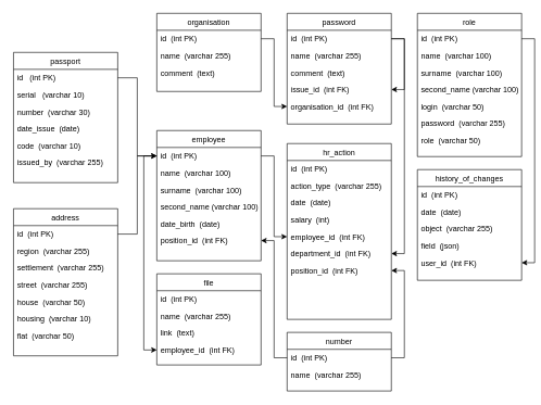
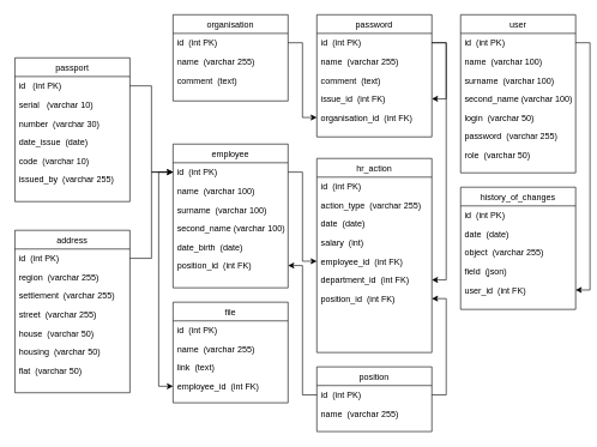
  <mxCell id="0" />
  <mxCell id="1" parent="0" />
  <mxCell id="2" value="organisation" style="swimlane;fontStyle=0;align=center;verticalAlign=top;childLayout=stackLayout;horizontal=1;startSize=26;horizontalStack=0;resizeParent=1;resizeLast=0;collapsible=1;marginBottom=0;rounded=0;shadow=0;strokeWidth=1;" parent="1" vertex="1"><mxGeometry x="240" y="20" width="160" height="120" as="geometry"><mxRectangle x="550" y="140" width="160" height="26" as="alternateBounds" /></mxGeometry></mxCell>
  <mxCell id="3" value="id  (int PK)" style="text;align=left;verticalAlign=top;spacingLeft=4;spacingRight=4;overflow=hidden;rotatable=0;points=[[0,0.5],[1,0.5]];portConstraint=eastwest;" parent="2" vertex="1"><mxGeometry y="26" width="160" height="26" as="geometry" /></mxCell>
  <mxCell id="4" value="name  (varchar 255)" style="text;align=left;verticalAlign=top;spacingLeft=4;spacingRight=4;overflow=hidden;rotatable=0;points=[[0,0.5],[1,0.5]];portConstraint=eastwest;rounded=0;shadow=0;html=0;" parent="2" vertex="1"><mxGeometry y="52" width="160" height="26" as="geometry" /></mxCell>
  <mxCell id="5" value="comment  (text)" style="text;align=left;verticalAlign=top;spacingLeft=4;spacingRight=4;overflow=hidden;rotatable=0;points=[[0,0.5],[1,0.5]];portConstraint=eastwest;rounded=0;shadow=0;html=0;" parent="2" vertex="1"><mxGeometry y="78" width="160" height="26" as="geometry" /></mxCell>
  <mxCell id="6" value="password" style="swimlane;fontStyle=0;align=center;verticalAlign=top;childLayout=stackLayout;horizontal=1;startSize=26;horizontalStack=0;resizeParent=1;resizeLast=0;collapsible=1;marginBottom=0;rounded=0;shadow=0;strokeWidth=1;" parent="1" vertex="1"><mxGeometry x="440" y="20" width="160" height="170" as="geometry"><mxRectangle x="550" y="140" width="160" height="26" as="alternateBounds" /></mxGeometry></mxCell>
  <mxCell id="7" style="edgeStyle=orthogonalEdgeStyle;rounded=0;orthogonalLoop=1;jettySize=auto;html=1;exitX=1;exitY=0.5;exitDx=0;exitDy=0;" parent="6" source="8" target="11" edge="1"><mxGeometry relative="1" as="geometry" /></mxCell>
  <mxCell id="8" value="id  (int PK)" style="text;align=left;verticalAlign=top;spacingLeft=4;spacingRight=4;overflow=hidden;rotatable=0;points=[[0,0.5],[1,0.5]];portConstraint=eastwest;" parent="6" vertex="1"><mxGeometry y="26" width="160" height="26" as="geometry" /></mxCell>
  <mxCell id="9" value="name  (varchar 255)" style="text;align=left;verticalAlign=top;spacingLeft=4;spacingRight=4;overflow=hidden;rotatable=0;points=[[0,0.5],[1,0.5]];portConstraint=eastwest;rounded=0;shadow=0;html=0;" parent="6" vertex="1"><mxGeometry y="52" width="160" height="26" as="geometry" /></mxCell>
  <mxCell id="10" value="comment  (text)" style="text;align=left;verticalAlign=top;spacingLeft=4;spacingRight=4;overflow=hidden;rotatable=0;points=[[0,0.5],[1,0.5]];portConstraint=eastwest;rounded=0;shadow=0;html=0;" parent="6" vertex="1"><mxGeometry y="78" width="160" height="26" as="geometry" /></mxCell>
  <mxCell id="11" value="issue_id  (int FK)" style="text;align=left;verticalAlign=top;spacingLeft=4;spacingRight=4;overflow=hidden;rotatable=0;points=[[0,0.5],[1,0.5]];portConstraint=eastwest;rounded=0;shadow=0;html=0;" parent="6" vertex="1"><mxGeometry y="104" width="160" height="26" as="geometry" /></mxCell>
  <mxCell id="12" value="organisation_id  (int FK)" style="text;align=left;verticalAlign=top;spacingLeft=4;spacingRight=4;overflow=hidden;rotatable=0;points=[[0,0.5],[1,0.5]];portConstraint=eastwest;rounded=0;shadow=0;html=0;" parent="6" vertex="1"><mxGeometry y="130" width="160" height="26" as="geometry" /></mxCell>
- <mxCell id="13" value="number" style="swimlane;fontStyle=0;align=center;verticalAlign=top;childLayout=stackLayout;horizontal=1;startSize=26;horizontalStack=0;resizeParent=1;resizeLast=0;collapsible=1;marginBottom=0;rounded=0;shadow=0;strokeWidth=1;" parent="1" vertex="1"><mxGeometry x="440" y="510" width="160" height="90" as="geometry"><mxRectangle x="550" y="140" width="160" height="26" as="alternateBounds" /></mxGeometry></mxCell>
+ <mxCell id="13" value="position" style="swimlane;fontStyle=0;align=center;verticalAlign=top;childLayout=stackLayout;horizontal=1;startSize=26;horizontalStack=0;resizeParent=1;resizeLast=0;collapsible=1;marginBottom=0;rounded=0;shadow=0;strokeWidth=1;" parent="1" vertex="1"><mxGeometry x="440" y="510" width="160" height="90" as="geometry"><mxRectangle x="550" y="140" width="160" height="26" as="alternateBounds" /></mxGeometry></mxCell>
  <mxCell id="14" value="id  (int PK)" style="text;align=left;verticalAlign=top;spacingLeft=4;spacingRight=4;overflow=hidden;rotatable=0;points=[[0,0.5],[1,0.5]];portConstraint=eastwest;" parent="13" vertex="1"><mxGeometry y="26" width="160" height="26" as="geometry" /></mxCell>
  <mxCell id="15" value="name  (varchar 255)" style="text;align=left;verticalAlign=top;spacingLeft=4;spacingRight=4;overflow=hidden;rotatable=0;points=[[0,0.5],[1,0.5]];portConstraint=eastwest;rounded=0;shadow=0;html=0;" parent="13" vertex="1"><mxGeometry y="52" width="160" height="26" as="geometry" /></mxCell>
  <mxCell id="16" value="employee" style="swimlane;fontStyle=0;align=center;verticalAlign=top;childLayout=stackLayout;horizontal=1;startSize=26;horizontalStack=0;resizeParent=1;resizeLast=0;collapsible=1;marginBottom=0;rounded=0;shadow=0;strokeWidth=1;" parent="1" vertex="1"><mxGeometry x="240" y="200" width="160" height="200" as="geometry"><mxRectangle x="550" y="140" width="160" height="26" as="alternateBounds" /></mxGeometry></mxCell>
  <mxCell id="17" value="id  (int PK)" style="text;align=left;verticalAlign=top;spacingLeft=4;spacingRight=4;overflow=hidden;rotatable=0;points=[[0,0.5],[1,0.5]];portConstraint=eastwest;" parent="16" vertex="1"><mxGeometry y="26" width="160" height="26" as="geometry" /></mxCell>
  <mxCell id="18" value="name  (varchar 100)" style="text;align=left;verticalAlign=top;spacingLeft=4;spacingRight=4;overflow=hidden;rotatable=0;points=[[0,0.5],[1,0.5]];portConstraint=eastwest;rounded=0;shadow=0;html=0;" parent="16" vertex="1"><mxGeometry y="52" width="160" height="26" as="geometry" /></mxCell>
  <mxCell id="19" value="surname  (varchar 100)" style="text;align=left;verticalAlign=top;spacingLeft=4;spacingRight=4;overflow=hidden;rotatable=0;points=[[0,0.5],[1,0.5]];portConstraint=eastwest;rounded=0;shadow=0;html=0;" parent="16" vertex="1"><mxGeometry y="78" width="160" height="26" as="geometry" /></mxCell>
  <mxCell id="20" value="second_name (varchar 100)" style="text;align=left;verticalAlign=top;spacingLeft=4;spacingRight=4;overflow=hidden;rotatable=0;points=[[0,0.5],[1,0.5]];portConstraint=eastwest;rounded=0;shadow=0;html=0;" parent="16" vertex="1"><mxGeometry y="104" width="160" height="26" as="geometry" /></mxCell>
  <mxCell id="21" value="date_birth  (date)" style="text;align=left;verticalAlign=top;spacingLeft=4;spacingRight=4;overflow=hidden;rotatable=0;points=[[0,0.5],[1,0.5]];portConstraint=eastwest;rounded=0;shadow=0;html=0;" parent="16" vertex="1"><mxGeometry y="130" width="160" height="26" as="geometry" /></mxCell>
  <mxCell id="22" value="position_id  (int FK)" style="text;align=left;verticalAlign=top;spacingLeft=4;spacingRight=4;overflow=hidden;rotatable=0;points=[[0,0.5],[1,0.5]];portConstraint=eastwest;rounded=0;shadow=0;html=0;" parent="16" vertex="1"><mxGeometry y="156" width="160" height="26" as="geometry" /></mxCell>
  <mxCell id="23" value="file" style="swimlane;fontStyle=0;align=center;verticalAlign=top;childLayout=stackLayout;horizontal=1;startSize=26;horizontalStack=0;resizeParent=1;resizeLast=0;collapsible=1;marginBottom=0;rounded=0;shadow=0;strokeWidth=1;" parent="1" vertex="1"><mxGeometry x="240" y="420" width="160" height="140" as="geometry"><mxRectangle x="550" y="140" width="160" height="26" as="alternateBounds" /></mxGeometry></mxCell>
  <mxCell id="24" value="id  (int PK)" style="text;align=left;verticalAlign=top;spacingLeft=4;spacingRight=4;overflow=hidden;rotatable=0;points=[[0,0.5],[1,0.5]];portConstraint=eastwest;" parent="23" vertex="1"><mxGeometry y="26" width="160" height="26" as="geometry" /></mxCell>
  <mxCell id="25" value="name  (varchar 255)" style="text;align=left;verticalAlign=top;spacingLeft=4;spacingRight=4;overflow=hidden;rotatable=0;points=[[0,0.5],[1,0.5]];portConstraint=eastwest;rounded=0;shadow=0;html=0;" parent="23" vertex="1"><mxGeometry y="52" width="160" height="26" as="geometry" /></mxCell>
  <mxCell id="26" value="link  (text)" style="text;align=left;verticalAlign=top;spacingLeft=4;spacingRight=4;overflow=hidden;rotatable=0;points=[[0,0.5],[1,0.5]];portConstraint=eastwest;rounded=0;shadow=0;html=0;" parent="23" vertex="1"><mxGeometry y="78" width="160" height="26" as="geometry" /></mxCell>
  <mxCell id="27" value="employee_id  (int FK)" style="text;align=left;verticalAlign=top;spacingLeft=4;spacingRight=4;overflow=hidden;rotatable=0;points=[[0,0.5],[1,0.5]];portConstraint=eastwest;rounded=0;shadow=0;html=0;" parent="23" vertex="1"><mxGeometry y="104" width="160" height="26" as="geometry" /></mxCell>
- <mxCell id="28" value="role" style="swimlane;fontStyle=0;align=center;verticalAlign=top;childLayout=stackLayout;horizontal=1;startSize=26;horizontalStack=0;resizeParent=1;resizeLast=0;collapsible=1;marginBottom=0;rounded=0;shadow=0;strokeWidth=1;" parent="1" vertex="1"><mxGeometry x="640" y="20" width="160" height="220" as="geometry"><mxRectangle x="550" y="140" width="160" height="26" as="alternateBounds" /></mxGeometry></mxCell>
+ <mxCell id="28" value="user" style="swimlane;fontStyle=0;align=center;verticalAlign=top;childLayout=stackLayout;horizontal=1;startSize=26;horizontalStack=0;resizeParent=1;resizeLast=0;collapsible=1;marginBottom=0;rounded=0;shadow=0;strokeWidth=1;" parent="1" vertex="1"><mxGeometry x="640" y="20" width="160" height="220" as="geometry"><mxRectangle x="550" y="140" width="160" height="26" as="alternateBounds" /></mxGeometry></mxCell>
  <mxCell id="29" value="id  (int PK)" style="text;align=left;verticalAlign=top;spacingLeft=4;spacingRight=4;overflow=hidden;rotatable=0;points=[[0,0.5],[1,0.5]];portConstraint=eastwest;" parent="28" vertex="1"><mxGeometry y="26" width="160" height="26" as="geometry" /></mxCell>
  <mxCell id="30" value="name  (varchar 100)" style="text;align=left;verticalAlign=top;spacingLeft=4;spacingRight=4;overflow=hidden;rotatable=0;points=[[0,0.5],[1,0.5]];portConstraint=eastwest;rounded=0;shadow=0;html=0;" parent="28" vertex="1"><mxGeometry y="52" width="160" height="26" as="geometry" /></mxCell>
  <mxCell id="31" value="surname  (varchar 100)" style="text;align=left;verticalAlign=top;spacingLeft=4;spacingRight=4;overflow=hidden;rotatable=0;points=[[0,0.5],[1,0.5]];portConstraint=eastwest;rounded=0;shadow=0;html=0;" parent="28" vertex="1"><mxGeometry y="78" width="160" height="26" as="geometry" /></mxCell>
  <mxCell id="32" value="second_name (varchar 100)" style="text;align=left;verticalAlign=top;spacingLeft=4;spacingRight=4;overflow=hidden;rotatable=0;points=[[0,0.5],[1,0.5]];portConstraint=eastwest;rounded=0;shadow=0;html=0;" parent="28" vertex="1"><mxGeometry y="104" width="160" height="26" as="geometry" /></mxCell>
  <mxCell id="33" value="login  (varchar 50)" style="text;align=left;verticalAlign=top;spacingLeft=4;spacingRight=4;overflow=hidden;rotatable=0;points=[[0,0.5],[1,0.5]];portConstraint=eastwest;rounded=0;shadow=0;html=0;" parent="28" vertex="1"><mxGeometry y="130" width="160" height="26" as="geometry" /></mxCell>
  <mxCell id="34" value="password  (varchar 255)" style="text;align=left;verticalAlign=top;spacingLeft=4;spacingRight=4;overflow=hidden;rotatable=0;points=[[0,0.5],[1,0.5]];portConstraint=eastwest;rounded=0;shadow=0;html=0;" parent="28" vertex="1"><mxGeometry y="156" width="160" height="26" as="geometry" /></mxCell>
  <mxCell id="35" value="role  (varchar 50)" style="text;align=left;verticalAlign=top;spacingLeft=4;spacingRight=4;overflow=hidden;rotatable=0;points=[[0,0.5],[1,0.5]];portConstraint=eastwest;rounded=0;shadow=0;html=0;" parent="28" vertex="1"><mxGeometry y="182" width="160" height="26" as="geometry" /></mxCell>
  <mxCell id="36" value="passport" style="swimlane;fontStyle=0;align=center;verticalAlign=top;childLayout=stackLayout;horizontal=1;startSize=26;horizontalStack=0;resizeParent=1;resizeLast=0;collapsible=1;marginBottom=0;rounded=0;shadow=0;strokeWidth=1;" parent="1" vertex="1"><mxGeometry x="20" y="80" width="160" height="200" as="geometry"><mxRectangle x="550" y="140" width="160" height="26" as="alternateBounds" /></mxGeometry></mxCell>
  <mxCell id="37" value="id   (int PK)" style="text;align=left;verticalAlign=top;spacingLeft=4;spacingRight=4;overflow=hidden;rotatable=0;points=[[0,0.5],[1,0.5]];portConstraint=eastwest;" parent="36" vertex="1"><mxGeometry y="26" width="160" height="26" as="geometry" /></mxCell>
  <mxCell id="38" value="serial   (varchar 10)" style="text;align=left;verticalAlign=top;spacingLeft=4;spacingRight=4;overflow=hidden;rotatable=0;points=[[0,0.5],[1,0.5]];portConstraint=eastwest;rounded=0;shadow=0;html=0;" parent="36" vertex="1"><mxGeometry y="52" width="160" height="26" as="geometry" /></mxCell>
  <mxCell id="39" value="number  (varchar 30)" style="text;align=left;verticalAlign=top;spacingLeft=4;spacingRight=4;overflow=hidden;rotatable=0;points=[[0,0.5],[1,0.5]];portConstraint=eastwest;rounded=0;shadow=0;html=0;" parent="36" vertex="1"><mxGeometry y="78" width="160" height="26" as="geometry" /></mxCell>
  <mxCell id="40" value="date_issue  (date)" style="text;align=left;verticalAlign=top;spacingLeft=4;spacingRight=4;overflow=hidden;rotatable=0;points=[[0,0.5],[1,0.5]];portConstraint=eastwest;rounded=0;shadow=0;html=0;" parent="36" vertex="1"><mxGeometry y="104" width="160" height="26" as="geometry" /></mxCell>
  <mxCell id="41" value="code  (varchar 10)" style="text;align=left;verticalAlign=top;spacingLeft=4;spacingRight=4;overflow=hidden;rotatable=0;points=[[0,0.5],[1,0.5]];portConstraint=eastwest;rounded=0;shadow=0;html=0;" parent="36" vertex="1"><mxGeometry y="130" width="160" height="26" as="geometry" /></mxCell>
  <mxCell id="42" value="issued_by  (varchar 255)" style="text;align=left;verticalAlign=top;spacingLeft=4;spacingRight=4;overflow=hidden;rotatable=0;points=[[0,0.5],[1,0.5]];portConstraint=eastwest;rounded=0;shadow=0;html=0;" parent="36" vertex="1"><mxGeometry y="156" width="160" height="26" as="geometry" /></mxCell>
  <mxCell id="43" value="address" style="swimlane;fontStyle=0;align=center;verticalAlign=top;childLayout=stackLayout;horizontal=1;startSize=26;horizontalStack=0;resizeParent=1;resizeLast=0;collapsible=1;marginBottom=0;rounded=0;shadow=0;strokeWidth=1;" parent="1" vertex="1"><mxGeometry x="20" y="320" width="160" height="226" as="geometry"><mxRectangle x="550" y="140" width="160" height="26" as="alternateBounds" /></mxGeometry></mxCell>
  <mxCell id="44" value="id  (int PK)" style="text;align=left;verticalAlign=top;spacingLeft=4;spacingRight=4;overflow=hidden;rotatable=0;points=[[0,0.5],[1,0.5]];portConstraint=eastwest;" parent="43" vertex="1"><mxGeometry y="26" width="160" height="26" as="geometry" /></mxCell>
  <mxCell id="45" value="region  (varchar 255)" style="text;align=left;verticalAlign=top;spacingLeft=4;spacingRight=4;overflow=hidden;rotatable=0;points=[[0,0.5],[1,0.5]];portConstraint=eastwest;rounded=0;shadow=0;html=0;" parent="43" vertex="1"><mxGeometry y="52" width="160" height="26" as="geometry" /></mxCell>
  <mxCell id="46" value="settlement  (varchar 255)" style="text;align=left;verticalAlign=top;spacingLeft=4;spacingRight=4;overflow=hidden;rotatable=0;points=[[0,0.5],[1,0.5]];portConstraint=eastwest;rounded=0;shadow=0;html=0;" parent="43" vertex="1"><mxGeometry y="78" width="160" height="26" as="geometry" /></mxCell>
  <mxCell id="47" value="street  (varchar 255)" style="text;align=left;verticalAlign=top;spacingLeft=4;spacingRight=4;overflow=hidden;rotatable=0;points=[[0,0.5],[1,0.5]];portConstraint=eastwest;rounded=0;shadow=0;html=0;" parent="43" vertex="1"><mxGeometry y="104" width="160" height="26" as="geometry" /></mxCell>
  <mxCell id="48" value="house  (varchar 50)" style="text;align=left;verticalAlign=top;spacingLeft=4;spacingRight=4;overflow=hidden;rotatable=0;points=[[0,0.5],[1,0.5]];portConstraint=eastwest;rounded=0;shadow=0;html=0;" parent="43" vertex="1"><mxGeometry y="130" width="160" height="26" as="geometry" /></mxCell>
- <mxCell id="49" value="housing  (varchar 10)" style="text;align=left;verticalAlign=top;spacingLeft=4;spacingRight=4;overflow=hidden;rotatable=0;points=[[0,0.5],[1,0.5]];portConstraint=eastwest;rounded=0;shadow=0;html=0;" parent="43" vertex="1"><mxGeometry y="156" width="160" height="26" as="geometry" /></mxCell>
+ <mxCell id="49" value="housing  (varchar 50)" style="text;align=left;verticalAlign=top;spacingLeft=4;spacingRight=4;overflow=hidden;rotatable=0;points=[[0,0.5],[1,0.5]];portConstraint=eastwest;rounded=0;shadow=0;html=0;" parent="43" vertex="1"><mxGeometry y="156" width="160" height="26" as="geometry" /></mxCell>
  <mxCell id="50" value="flat  (varchar 50)" style="text;align=left;verticalAlign=top;spacingLeft=4;spacingRight=4;overflow=hidden;rotatable=0;points=[[0,0.5],[1,0.5]];portConstraint=eastwest;rounded=0;shadow=0;html=0;" parent="43" vertex="1"><mxGeometry y="182" width="160" height="26" as="geometry" /></mxCell>
  <mxCell id="51" value="history_of_changes" style="swimlane;fontStyle=0;align=center;verticalAlign=top;childLayout=stackLayout;horizontal=1;startSize=26;horizontalStack=0;resizeParent=1;resizeLast=0;collapsible=1;marginBottom=0;rounded=0;shadow=0;strokeWidth=1;" parent="1" vertex="1"><mxGeometry x="640" y="260" width="160" height="170" as="geometry"><mxRectangle x="550" y="140" width="160" height="26" as="alternateBounds" /></mxGeometry></mxCell>
  <mxCell id="52" value="id  (int PK)" style="text;align=left;verticalAlign=top;spacingLeft=4;spacingRight=4;overflow=hidden;rotatable=0;points=[[0,0.5],[1,0.5]];portConstraint=eastwest;" parent="51" vertex="1"><mxGeometry y="26" width="160" height="26" as="geometry" /></mxCell>
  <mxCell id="53" value="date  (date)" style="text;align=left;verticalAlign=top;spacingLeft=4;spacingRight=4;overflow=hidden;rotatable=0;points=[[0,0.5],[1,0.5]];portConstraint=eastwest;rounded=0;shadow=0;html=0;" parent="51" vertex="1"><mxGeometry y="52" width="160" height="26" as="geometry" /></mxCell>
  <mxCell id="54" value="object  (varchar 255)" style="text;align=left;verticalAlign=top;spacingLeft=4;spacingRight=4;overflow=hidden;rotatable=0;points=[[0,0.5],[1,0.5]];portConstraint=eastwest;rounded=0;shadow=0;html=0;" parent="51" vertex="1"><mxGeometry y="78" width="160" height="26" as="geometry" /></mxCell>
  <mxCell id="55" value="field  (json)" style="text;align=left;verticalAlign=top;spacingLeft=4;spacingRight=4;overflow=hidden;rotatable=0;points=[[0,0.5],[1,0.5]];portConstraint=eastwest;rounded=0;shadow=0;html=0;" parent="51" vertex="1"><mxGeometry y="104" width="160" height="26" as="geometry" /></mxCell>
  <mxCell id="56" value="user_id  (int FK)" style="text;align=left;verticalAlign=top;spacingLeft=4;spacingRight=4;overflow=hidden;rotatable=0;points=[[0,0.5],[1,0.5]];portConstraint=eastwest;rounded=0;shadow=0;html=0;" parent="51" vertex="1"><mxGeometry y="130" width="160" height="26" as="geometry" /></mxCell>
  <mxCell id="57" value="hr_action" style="swimlane;fontStyle=0;align=center;verticalAlign=top;childLayout=stackLayout;horizontal=1;startSize=26;horizontalStack=0;resizeParent=1;resizeLast=0;collapsible=1;marginBottom=0;rounded=0;shadow=0;strokeWidth=1;" parent="1" vertex="1"><mxGeometry x="440" y="220" width="160" height="270" as="geometry"><mxRectangle x="550" y="140" width="160" height="26" as="alternateBounds" /></mxGeometry></mxCell>
  <mxCell id="58" value="id  (int PK)" style="text;align=left;verticalAlign=top;spacingLeft=4;spacingRight=4;overflow=hidden;rotatable=0;points=[[0,0.5],[1,0.5]];portConstraint=eastwest;" parent="57" vertex="1"><mxGeometry y="26" width="160" height="26" as="geometry" /></mxCell>
  <mxCell id="59" value="action_type  (varchar 255)" style="text;align=left;verticalAlign=top;spacingLeft=4;spacingRight=4;overflow=hidden;rotatable=0;points=[[0,0.5],[1,0.5]];portConstraint=eastwest;rounded=0;shadow=0;html=0;" parent="57" vertex="1"><mxGeometry y="52" width="160" height="26" as="geometry" /></mxCell>
  <mxCell id="60" value="date  (date)" style="text;align=left;verticalAlign=top;spacingLeft=4;spacingRight=4;overflow=hidden;rotatable=0;points=[[0,0.5],[1,0.5]];portConstraint=eastwest;rounded=0;shadow=0;html=0;" parent="57" vertex="1"><mxGeometry y="78" width="160" height="26" as="geometry" /></mxCell>
  <mxCell id="61" value="salary  (int)" style="text;align=left;verticalAlign=top;spacingLeft=4;spacingRight=4;overflow=hidden;rotatable=0;points=[[0,0.5],[1,0.5]];portConstraint=eastwest;rounded=0;shadow=0;html=0;" parent="57" vertex="1"><mxGeometry y="104" width="160" height="26" as="geometry" /></mxCell>
  <mxCell id="62" value="employee_id  (int FK)" style="text;align=left;verticalAlign=top;spacingLeft=4;spacingRight=4;overflow=hidden;rotatable=0;points=[[0,0.5],[1,0.5]];portConstraint=eastwest;rounded=0;shadow=0;html=0;" parent="57" vertex="1"><mxGeometry y="130" width="160" height="26" as="geometry" /></mxCell>
  <mxCell id="63" value="department_id  (int FK)" style="text;align=left;verticalAlign=top;spacingLeft=4;spacingRight=4;overflow=hidden;rotatable=0;points=[[0,0.5],[1,0.5]];portConstraint=eastwest;rounded=0;shadow=0;html=0;" parent="57" vertex="1"><mxGeometry y="156" width="160" height="26" as="geometry" /></mxCell>
  <mxCell id="64" value="position_id  (int FK)" style="text;align=left;verticalAlign=top;spacingLeft=4;spacingRight=4;overflow=hidden;rotatable=0;points=[[0,0.5],[1,0.5]];portConstraint=eastwest;rounded=0;shadow=0;html=0;" parent="57" vertex="1"><mxGeometry y="182" width="160" height="26" as="geometry" /></mxCell>
  <mxCell id="65" style="edgeStyle=orthogonalEdgeStyle;rounded=0;orthogonalLoop=1;jettySize=auto;html=1;exitX=1;exitY=0.5;exitDx=0;exitDy=0;entryX=0;entryY=0.5;entryDx=0;entryDy=0;" parent="1" source="17" target="62" edge="1"><mxGeometry relative="1" as="geometry" /></mxCell>
  <mxCell id="66" style="edgeStyle=orthogonalEdgeStyle;rounded=0;orthogonalLoop=1;jettySize=auto;html=1;exitX=0;exitY=0.5;exitDx=0;exitDy=0;entryX=1;entryY=0.5;entryDx=0;entryDy=0;" parent="1" source="14" target="22" edge="1"><mxGeometry relative="1" as="geometry" /></mxCell>
  <mxCell id="67" style="edgeStyle=orthogonalEdgeStyle;rounded=0;orthogonalLoop=1;jettySize=auto;html=1;exitX=1;exitY=0.5;exitDx=0;exitDy=0;entryX=1;entryY=0.5;entryDx=0;entryDy=0;" parent="1" source="8" target="63" edge="1"><mxGeometry relative="1" as="geometry" /></mxCell>
  <mxCell id="68" style="edgeStyle=orthogonalEdgeStyle;rounded=0;orthogonalLoop=1;jettySize=auto;html=1;exitX=1;exitY=0.5;exitDx=0;exitDy=0;" parent="1" source="3" target="12" edge="1"><mxGeometry relative="1" as="geometry" /></mxCell>
  <mxCell id="69" style="edgeStyle=orthogonalEdgeStyle;rounded=0;orthogonalLoop=1;jettySize=auto;html=1;exitX=1;exitY=0.5;exitDx=0;exitDy=0;entryX=1;entryY=0.5;entryDx=0;entryDy=0;" parent="1" source="29" target="56" edge="1"><mxGeometry relative="1" as="geometry" /></mxCell>
  <mxCell id="70" style="edgeStyle=orthogonalEdgeStyle;rounded=0;orthogonalLoop=1;jettySize=auto;html=1;exitX=1;exitY=0.5;exitDx=0;exitDy=0;entryX=1;entryY=0.5;entryDx=0;entryDy=0;" parent="1" source="14" target="64" edge="1"><mxGeometry relative="1" as="geometry"><Array as="points"><mxPoint x="620" y="549" /><mxPoint x="620" y="415" /></Array></mxGeometry></mxCell>
  <mxCell id="71" style="edgeStyle=orthogonalEdgeStyle;rounded=0;orthogonalLoop=1;jettySize=auto;html=1;exitX=1;exitY=0.5;exitDx=0;exitDy=0;entryX=0;entryY=0.5;entryDx=0;entryDy=0;" parent="1" source="37" target="17" edge="1"><mxGeometry relative="1" as="geometry" /></mxCell>
  <mxCell id="72" style="edgeStyle=orthogonalEdgeStyle;rounded=0;orthogonalLoop=1;jettySize=auto;html=1;exitX=1;exitY=0.5;exitDx=0;exitDy=0;entryX=0;entryY=0.5;entryDx=0;entryDy=0;" parent="1" source="44" target="17" edge="1"><mxGeometry relative="1" as="geometry" /></mxCell>
  <mxCell id="73" style="edgeStyle=orthogonalEdgeStyle;rounded=0;orthogonalLoop=1;jettySize=auto;html=1;exitX=0;exitY=0.5;exitDx=0;exitDy=0;entryX=0;entryY=0.5;entryDx=0;entryDy=0;" edge="1" parent="1" source="17" target="27"><mxGeometry relative="1" as="geometry" /></mxCell>
